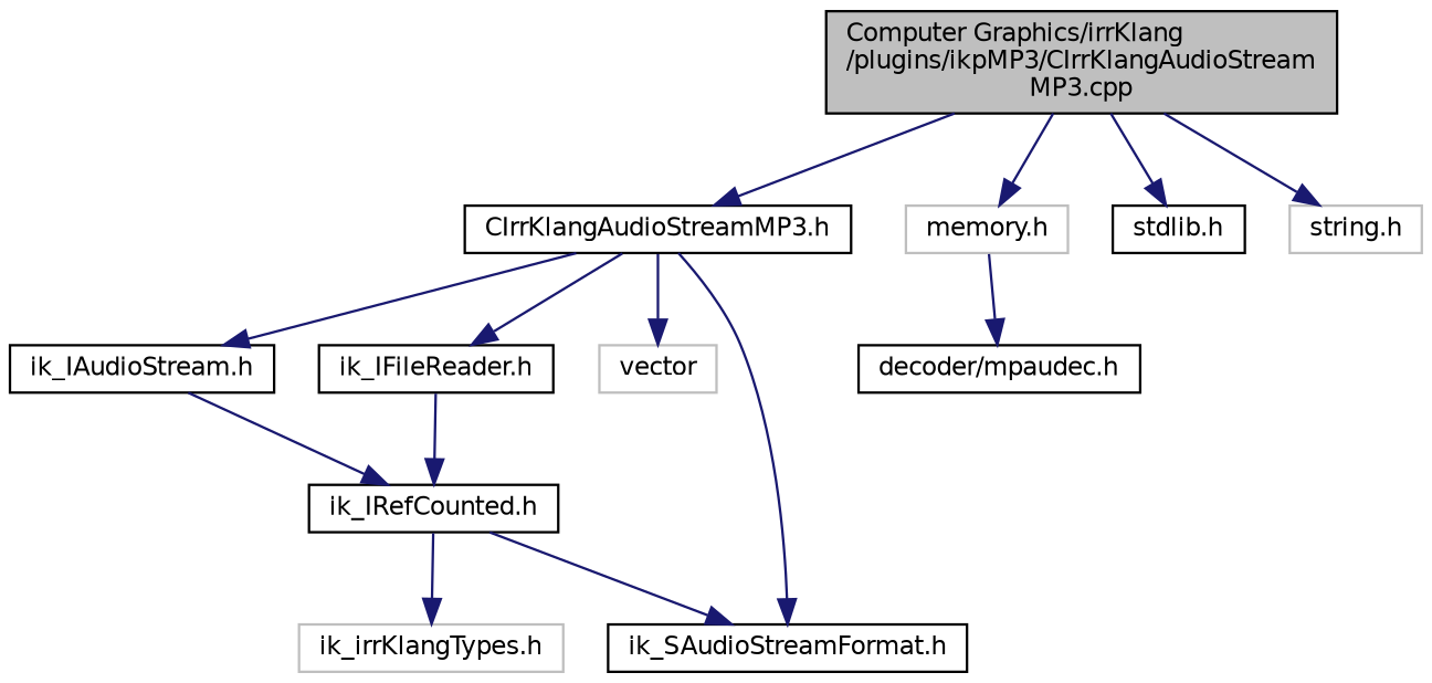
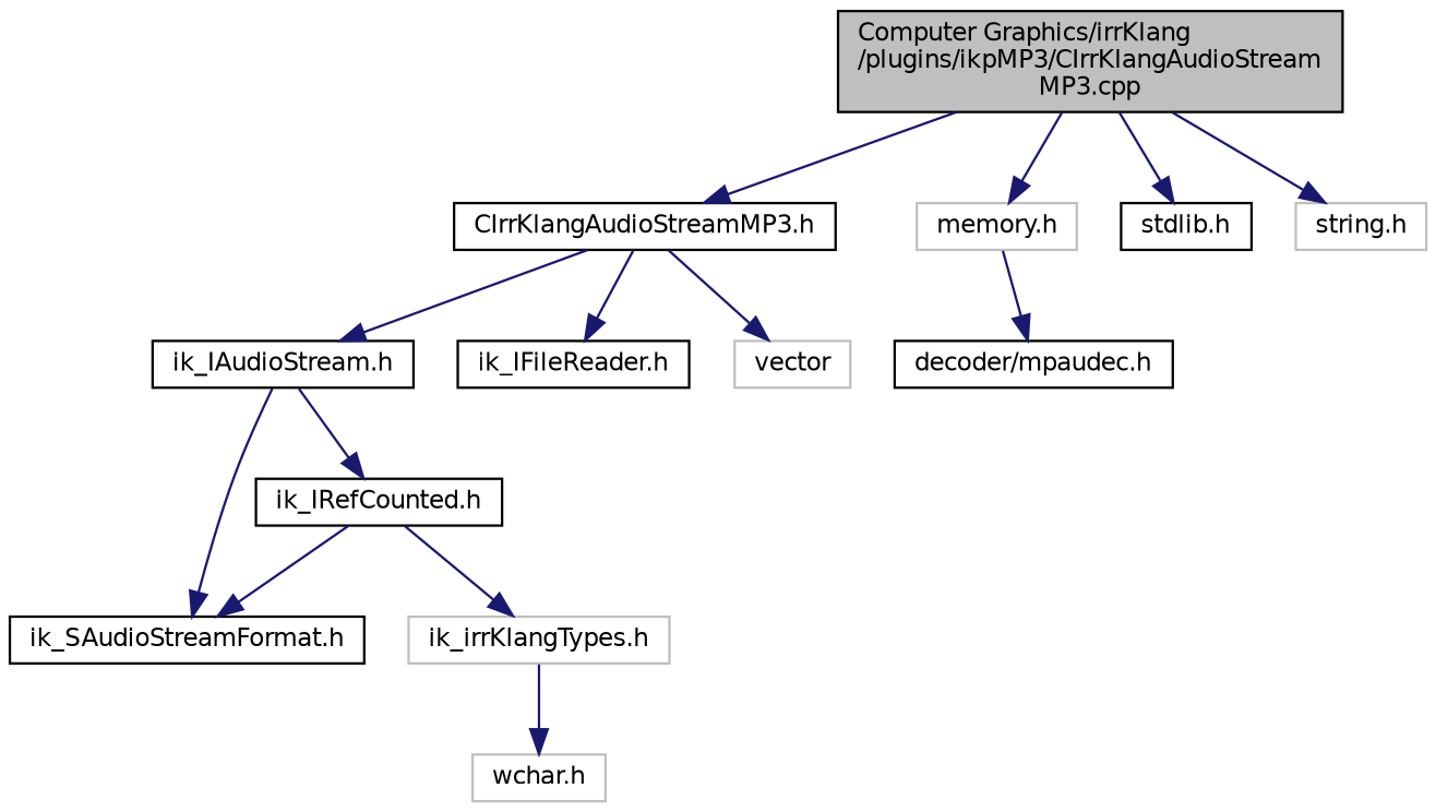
  digraph {
    node [color=black fontname=Helvetica fontsize=10 shape=record]
    edge [color=midnightblue fontname=Helvetica fontsize=10 labelfontname=Helvetica labelfontsize=10 style=solid]
    n1 [fillcolor=grey75 fontcolor=black height=0.2 label="Computer Graphics/irrKlang\l/plugins/ikpMP3/CIrrKlangAudioStream\lMP3.cpp" style=filled width=0.4]
    n2 [height=0.2 label="CIrrKlangAudioStreamMP3.h" width=0.4]
    n3 [color=grey75 height=0.2 label="memory.h" width=0.4]
    n4 [height=0.2 label="stdlib.h" width=0.4]
    n5 [color=grey75 height=0.2 label="string.h" width=0.4]
    n6 [height=0.2 label="ik_IAudioStream.h" width=0.4]
    n7 [height=0.2 label="ik_IFileReader.h" width=0.4]
    n8 [color=grey75 height=0.2 label=vector width=0.4]
    n9 [height=0.2 label="decoder/mpaudec.h" width=0.4]
    n10 [height=0.2 label="ik_IRefCounted.h" width=0.4]
    n11 [height=0.2 label="ik_SAudioStreamFormat.h" width=0.4]
    n12 [color=grey75 height=0.2 label="ik_irrKlangTypes.h" width=0.4]
+   n13 [color=grey75 height=0.2 label="wchar.h" width=0.4]
    n1 -> n2
    n1 -> n3
    n1 -> n4
    n1 -> n5
    n2 -> n6
    n2 -> n7
    n2 -> n8
    n3 -> n9
    n6 -> n10
-   n2 -> n11
-   n7 -> n10
+   n6 -> n11
    n10 -> n11
    n10 -> n12
+   n12 -> n13
  }
